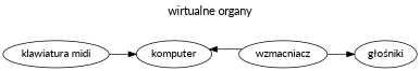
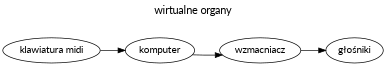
  digraph {
    fontname=Lato
    fontsize=15
    label="wirtualne organy"
    labelloc=t
    rankdir=LR
    node [fontname=Lato]
    edge [fontname=Lato]
    n1 [label="klawiatura midi"]
    n2 [label=komputer]
    n3 [label=wzmacniacz]
    n4 [label="głośniki"]
    n1 -> n2
-   n3 -> n2
+   n2 -> n3
    n3 -> n4
  }
